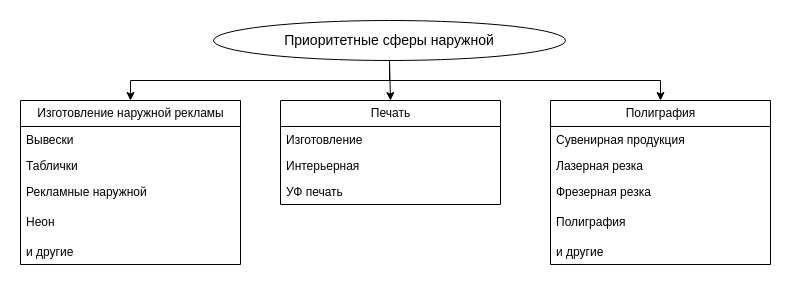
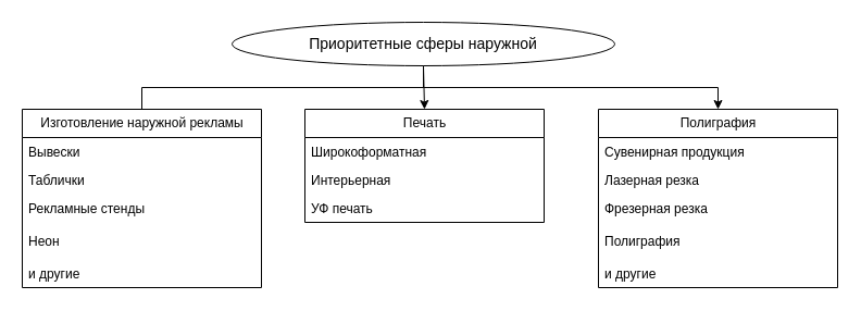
  <mxCell id="0" />
  <mxCell id="1" parent="0" />
- <mxCell id="2" style="edgeStyle=orthogonalEdgeStyle;rounded=0;orthogonalLoop=1;jettySize=auto;html=1;entryX=0.5;entryY=0;entryDx=0;entryDy=0;fontSize=14;" edge="1" parent="1" source="4" target="6"><mxGeometry relative="1" as="geometry"><mxPoint x="130" y="100" as="targetPoint" /></mxGeometry></mxCell>
+ <mxCell id="2" style="edgeStyle=orthogonalEdgeStyle;rounded=0;orthogonalLoop=1;jettySize=auto;html=1;entryX=0.5;entryY=0;entryDx=0;entryDy=0;fontSize=14;endArrow=none;" edge="1" parent="1" source="4" target="6"><mxGeometry relative="1" as="geometry"><mxPoint x="130" y="100" as="targetPoint" /></mxGeometry></mxCell>
  <mxCell id="3" style="edgeStyle=orthogonalEdgeStyle;rounded=0;orthogonalLoop=1;jettySize=auto;html=1;entryX=0.5;entryY=0;entryDx=0;entryDy=0;fontSize=14;" edge="1" parent="1" source="4" target="16"><mxGeometry relative="1" as="geometry"><mxPoint x="665" y="100" as="targetPoint" /></mxGeometry></mxCell>
  <mxCell id="4" value="Приоритетные сферы наружной" style="ellipse;whiteSpace=wrap;html=1;fontSize=14;" vertex="1" parent="1"><mxGeometry x="213" y="20" width="352" height="40" as="geometry" /></mxCell>
  <mxCell id="5" value="" style="endArrow=classic;html=1;rounded=0;exitX=0.5;exitY=1;exitDx=0;exitDy=0;entryX=0.5;entryY=0;entryDx=0;entryDy=0;fontSize=14;" edge="1" parent="1" source="4" target="12"><mxGeometry width="50" height="50" relative="1" as="geometry"><mxPoint x="380" y="250" as="sourcePoint" /><mxPoint x="390" y="100" as="targetPoint" /></mxGeometry></mxCell>
  <mxCell id="6" value="Изготовление наружной рекламы" style="swimlane;fontStyle=0;childLayout=stackLayout;horizontal=1;startSize=26;fillColor=none;horizontalStack=0;resizeParent=1;resizeParentMax=0;resizeLast=0;collapsible=1;marginBottom=0;html=1;" vertex="1" parent="1"><mxGeometry x="20" y="100" width="220" height="164" as="geometry" /></mxCell>
  <mxCell id="7" value="Вывески" style="text;strokeColor=none;fillColor=none;align=left;verticalAlign=top;spacingLeft=4;spacingRight=4;overflow=hidden;rotatable=0;points=[[0,0.5],[1,0.5]];portConstraint=eastwest;whiteSpace=wrap;html=1;" vertex="1" parent="6"><mxGeometry y="26" width="220" height="26" as="geometry" /></mxCell>
  <mxCell id="8" value="Таблички" style="text;strokeColor=none;fillColor=none;align=left;verticalAlign=top;spacingLeft=4;spacingRight=4;overflow=hidden;rotatable=0;points=[[0,0.5],[1,0.5]];portConstraint=eastwest;whiteSpace=wrap;html=1;" vertex="1" parent="6"><mxGeometry y="52" width="220" height="26" as="geometry" /></mxCell>
- <mxCell id="9" value="Рекламные наружной" style="text;strokeColor=none;fillColor=none;spacingLeft=4;spacingRight=4;overflow=hidden;rotatable=0;points=[[0,0.5],[1,0.5]];portConstraint=eastwest;fontSize=12;whiteSpace=wrap;html=1;" vertex="1" parent="6"><mxGeometry y="78" width="220" height="30" as="geometry" /></mxCell>
+ <mxCell id="9" value="Рекламные стенды" style="text;strokeColor=none;fillColor=none;spacingLeft=4;spacingRight=4;overflow=hidden;rotatable=0;points=[[0,0.5],[1,0.5]];portConstraint=eastwest;fontSize=12;whiteSpace=wrap;html=1;" vertex="1" parent="6"><mxGeometry y="78" width="220" height="30" as="geometry" /></mxCell>
  <mxCell id="10" value="Неон" style="text;strokeColor=none;fillColor=none;spacingLeft=4;spacingRight=4;overflow=hidden;rotatable=0;points=[[0,0.5],[1,0.5]];portConstraint=eastwest;fontSize=12;whiteSpace=wrap;html=1;" vertex="1" parent="6"><mxGeometry y="108" width="220" height="30" as="geometry" /></mxCell>
  <mxCell id="11" value="и другие" style="text;strokeColor=none;fillColor=none;align=left;verticalAlign=top;spacingLeft=4;spacingRight=4;overflow=hidden;rotatable=0;points=[[0,0.5],[1,0.5]];portConstraint=eastwest;whiteSpace=wrap;html=1;" vertex="1" parent="6"><mxGeometry y="138" width="220" height="26" as="geometry" /></mxCell>
  <mxCell id="12" value="Печать" style="swimlane;fontStyle=0;childLayout=stackLayout;horizontal=1;startSize=26;fillColor=none;horizontalStack=0;resizeParent=1;resizeParentMax=0;resizeLast=0;collapsible=1;marginBottom=0;html=1;" vertex="1" parent="1"><mxGeometry x="280" y="100" width="220" height="104" as="geometry" /></mxCell>
- <mxCell id="13" value="Изготовление" style="text;strokeColor=none;fillColor=none;align=left;verticalAlign=top;spacingLeft=4;spacingRight=4;overflow=hidden;rotatable=0;points=[[0,0.5],[1,0.5]];portConstraint=eastwest;whiteSpace=wrap;html=1;" vertex="1" parent="12"><mxGeometry y="26" width="220" height="26" as="geometry" /></mxCell>
+ <mxCell id="13" value="Широкоформатная" style="text;strokeColor=none;fillColor=none;align=left;verticalAlign=top;spacingLeft=4;spacingRight=4;overflow=hidden;rotatable=0;points=[[0,0.5],[1,0.5]];portConstraint=eastwest;whiteSpace=wrap;html=1;" vertex="1" parent="12"><mxGeometry y="26" width="220" height="26" as="geometry" /></mxCell>
  <mxCell id="14" value="Интерьерная" style="text;strokeColor=none;fillColor=none;align=left;verticalAlign=top;spacingLeft=4;spacingRight=4;overflow=hidden;rotatable=0;points=[[0,0.5],[1,0.5]];portConstraint=eastwest;whiteSpace=wrap;html=1;" vertex="1" parent="12"><mxGeometry y="52" width="220" height="26" as="geometry" /></mxCell>
  <mxCell id="15" value="УФ печать" style="text;strokeColor=none;fillColor=none;align=left;verticalAlign=top;spacingLeft=4;spacingRight=4;overflow=hidden;rotatable=0;points=[[0,0.5],[1,0.5]];portConstraint=eastwest;whiteSpace=wrap;html=1;" vertex="1" parent="12"><mxGeometry y="78" width="220" height="26" as="geometry" /></mxCell>
  <mxCell id="16" value="Полиграфия" style="swimlane;fontStyle=0;childLayout=stackLayout;horizontal=1;startSize=26;fillColor=none;horizontalStack=0;resizeParent=1;resizeParentMax=0;resizeLast=0;collapsible=1;marginBottom=0;html=1;" vertex="1" parent="1"><mxGeometry x="550" y="100" width="220" height="164" as="geometry" /></mxCell>
  <mxCell id="17" value="Сувенирная продукция" style="text;strokeColor=none;fillColor=none;align=left;verticalAlign=top;spacingLeft=4;spacingRight=4;overflow=hidden;rotatable=0;points=[[0,0.5],[1,0.5]];portConstraint=eastwest;whiteSpace=wrap;html=1;" vertex="1" parent="16"><mxGeometry y="26" width="220" height="26" as="geometry" /></mxCell>
  <mxCell id="18" value="Лазерная резка" style="text;strokeColor=none;fillColor=none;align=left;verticalAlign=top;spacingLeft=4;spacingRight=4;overflow=hidden;rotatable=0;points=[[0,0.5],[1,0.5]];portConstraint=eastwest;whiteSpace=wrap;html=1;" vertex="1" parent="16"><mxGeometry y="52" width="220" height="26" as="geometry" /></mxCell>
  <mxCell id="19" value="Фрезерная резка" style="text;strokeColor=none;fillColor=none;spacingLeft=4;spacingRight=4;overflow=hidden;rotatable=0;points=[[0,0.5],[1,0.5]];portConstraint=eastwest;fontSize=12;whiteSpace=wrap;html=1;" vertex="1" parent="16"><mxGeometry y="78" width="220" height="30" as="geometry" /></mxCell>
  <mxCell id="20" value="Полиграфия" style="text;strokeColor=none;fillColor=none;spacingLeft=4;spacingRight=4;overflow=hidden;rotatable=0;points=[[0,0.5],[1,0.5]];portConstraint=eastwest;fontSize=12;whiteSpace=wrap;html=1;" vertex="1" parent="16"><mxGeometry y="108" width="220" height="30" as="geometry" /></mxCell>
  <mxCell id="21" value="и другие" style="text;strokeColor=none;fillColor=none;align=left;verticalAlign=top;spacingLeft=4;spacingRight=4;overflow=hidden;rotatable=0;points=[[0,0.5],[1,0.5]];portConstraint=eastwest;whiteSpace=wrap;html=1;" vertex="1" parent="16"><mxGeometry y="138" width="220" height="26" as="geometry" /></mxCell>
